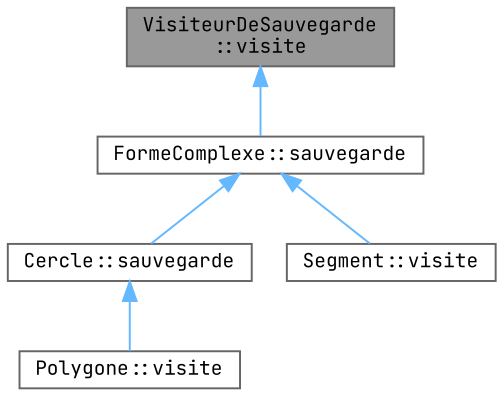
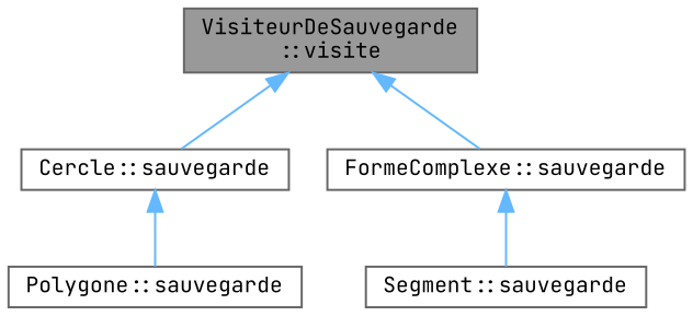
  digraph {
    fontname="JetBrains Mono"
    rankdir=TB
    node [color=grey40 fillcolor=white fontname="JetBrains Mono" fontsize=10 shape=box style=filled]
    edge [color=steelblue1 dir=back fontname="JetBrains Mono" fontsize=10 labelfontname=Helvetica labelfontsize=10 style=solid]
    n1 [color=gray40 fillcolor=grey60 fontcolor=black height=0.2 label="VisiteurDeSauvegarde\l::visite" width=0.4]
    n2 [height=0.2 label="Cercle::sauvegarde" width=0.4]
    n3 [height=0.2 label="FormeComplexe::sauvegarde" width=0.4]
-   n4 [height=0.2 label="Polygone::visite" width=0.4]
-   n5 [height=0.2 label="Segment::visite" width=0.4]
-   n3 -> n2
+   n4 [height=0.2 label="Polygone::sauvegarde" width=0.4]
+   n5 [height=0.2 label="Segment::sauvegarde" width=0.4]
+   n1 -> n2
    n1 -> n3
    n2 -> n4
    n3 -> n5
  }
